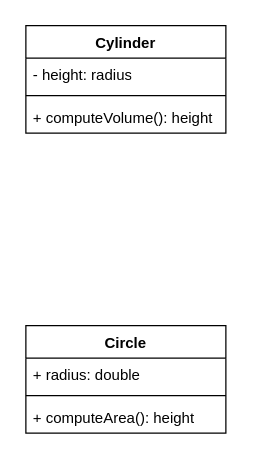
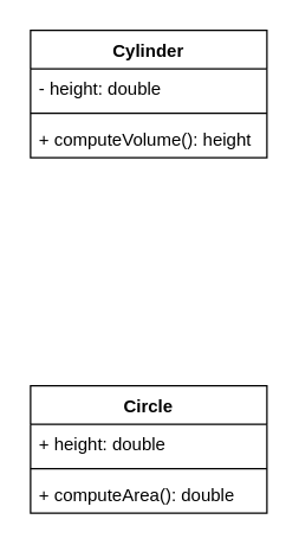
  <mxCell id="0" />
  <mxCell id="1" parent="0" />
  <mxCell id="2" value="Cylinder" style="swimlane;fontStyle=1;align=center;verticalAlign=top;childLayout=stackLayout;horizontal=1;startSize=26;horizontalStack=0;resizeParent=1;resizeParentMax=0;resizeLast=0;collapsible=1;marginBottom=0;whiteSpace=wrap;html=1;" vertex="1" parent="1"><mxGeometry x="20" y="20" width="160" height="86" as="geometry" /></mxCell>
- <mxCell id="3" value="- height: radius" style="text;strokeColor=none;fillColor=none;align=left;verticalAlign=top;spacingLeft=4;spacingRight=4;overflow=hidden;rotatable=0;points=[[0,0.5],[1,0.5]];portConstraint=eastwest;whiteSpace=wrap;html=1;" vertex="1" parent="2"><mxGeometry y="26" width="160" height="26" as="geometry" /></mxCell>
+ <mxCell id="3" value="- height: double" style="text;strokeColor=none;fillColor=none;align=left;verticalAlign=top;spacingLeft=4;spacingRight=4;overflow=hidden;rotatable=0;points=[[0,0.5],[1,0.5]];portConstraint=eastwest;whiteSpace=wrap;html=1;" vertex="1" parent="2"><mxGeometry y="26" width="160" height="26" as="geometry" /></mxCell>
  <mxCell id="4" value="" style="line;strokeWidth=1;fillColor=none;align=left;verticalAlign=middle;spacingTop=-1;spacingLeft=3;spacingRight=3;rotatable=0;labelPosition=right;points=[];portConstraint=eastwest;strokeColor=inherit;" vertex="1" parent="2"><mxGeometry y="52" width="160" height="8" as="geometry" /></mxCell>
  <mxCell id="5" value="+ computeVolume(): height" style="text;strokeColor=none;fillColor=none;align=left;verticalAlign=top;spacingLeft=4;spacingRight=4;overflow=hidden;rotatable=0;points=[[0,0.5],[1,0.5]];portConstraint=eastwest;whiteSpace=wrap;html=1;" vertex="1" parent="2"><mxGeometry y="60" width="160" height="26" as="geometry" /></mxCell>
  <mxCell id="6" value="Circle" style="swimlane;fontStyle=1;align=center;verticalAlign=top;childLayout=stackLayout;horizontal=1;startSize=26;horizontalStack=0;resizeParent=1;resizeParentMax=0;resizeLast=0;collapsible=1;marginBottom=0;whiteSpace=wrap;html=1;" vertex="1" parent="1"><mxGeometry x="20" y="260" width="160" height="86" as="geometry" /></mxCell>
- <mxCell id="7" value="+ radius: double" style="text;strokeColor=none;fillColor=none;align=left;verticalAlign=top;spacingLeft=4;spacingRight=4;overflow=hidden;rotatable=0;points=[[0,0.5],[1,0.5]];portConstraint=eastwest;whiteSpace=wrap;html=1;" vertex="1" parent="6"><mxGeometry y="26" width="160" height="26" as="geometry" /></mxCell>
+ <mxCell id="7" value="+ height: double" style="text;strokeColor=none;fillColor=none;align=left;verticalAlign=top;spacingLeft=4;spacingRight=4;overflow=hidden;rotatable=0;points=[[0,0.5],[1,0.5]];portConstraint=eastwest;whiteSpace=wrap;html=1;" vertex="1" parent="6"><mxGeometry y="26" width="160" height="26" as="geometry" /></mxCell>
  <mxCell id="8" value="" style="line;strokeWidth=1;fillColor=none;align=left;verticalAlign=middle;spacingTop=-1;spacingLeft=3;spacingRight=3;rotatable=0;labelPosition=right;points=[];portConstraint=eastwest;strokeColor=inherit;" vertex="1" parent="6"><mxGeometry y="52" width="160" height="8" as="geometry" /></mxCell>
- <mxCell id="9" value="+ computeArea(): height" style="text;strokeColor=none;fillColor=none;align=left;verticalAlign=top;spacingLeft=4;spacingRight=4;overflow=hidden;rotatable=0;points=[[0,0.5],[1,0.5]];portConstraint=eastwest;whiteSpace=wrap;html=1;" vertex="1" parent="6"><mxGeometry y="60" width="160" height="26" as="geometry" /></mxCell>
+ <mxCell id="9" value="+ computeArea(): double" style="text;strokeColor=none;fillColor=none;align=left;verticalAlign=top;spacingLeft=4;spacingRight=4;overflow=hidden;rotatable=0;points=[[0,0.5],[1,0.5]];portConstraint=eastwest;whiteSpace=wrap;html=1;" vertex="1" parent="6"><mxGeometry y="60" width="160" height="26" as="geometry" /></mxCell>
